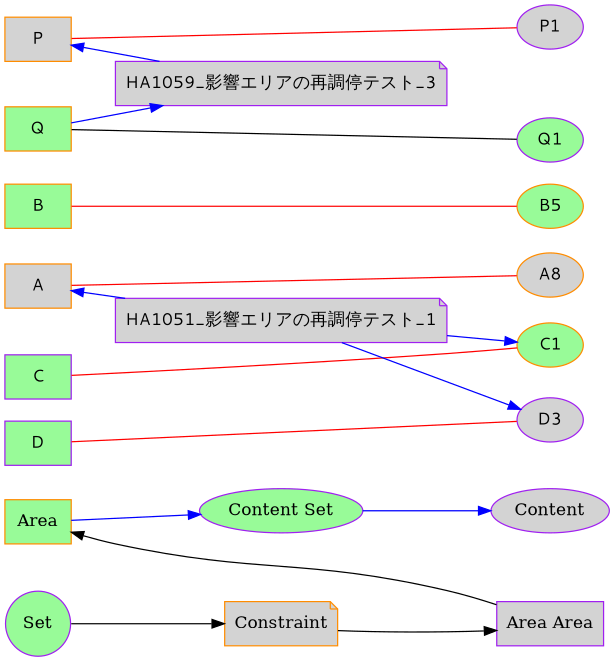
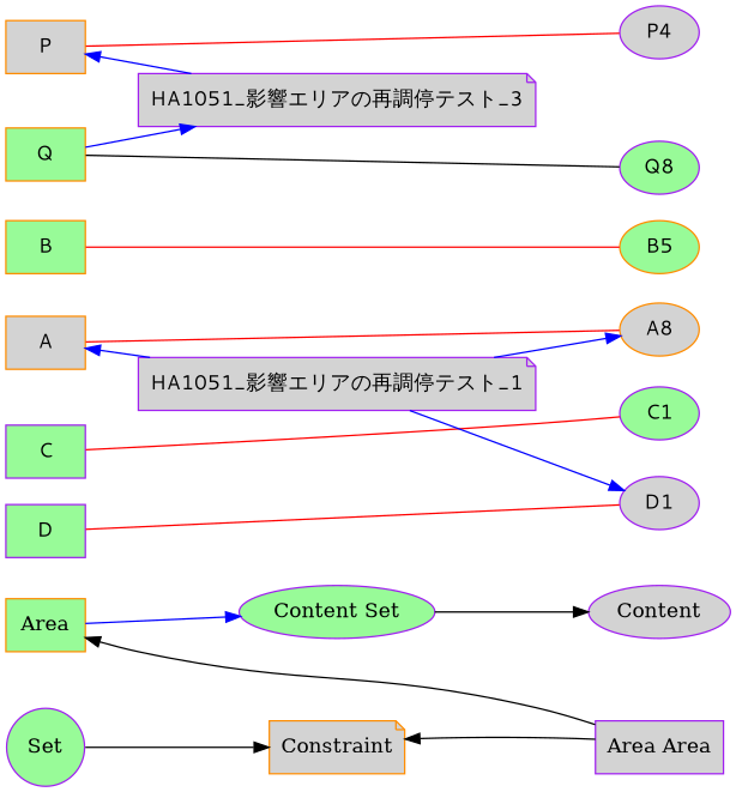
  digraph {
    clusterrank=global
    rankdir=LR
    node [color=purple fillcolor=palegreen shape=box style=filled fontname="Meiryo UI"]
    edge [color=blue]
    Area [color=darkorange fontname=""]
    n2 [color=darkorange fillcolor=lightgrey label=A]
    n3 [color=darkorange label=B]
    n4 [label=C]
    n5 [label=D]
    n6 [color=darkorange fillcolor=lightgrey label=P]
    n7 [color=darkorange label=Q]
    Content [fillcolor=lightgrey shape=ellipse fontname=""]
    n9 [color=darkorange fillcolor=lightgrey label=A8 shape=ellipse]
    n10 [color=darkorange label=B5 shape=ellipse]
-   n11 [color=darkorange label=C1 shape=ellipse]
-   n12 [fillcolor=lightgrey label=D3 shape=ellipse]
-   n13 [fillcolor=lightgrey label=P1 shape=ellipse]
-   n14 [label=Q1 shape=ellipse]
+   n11 [label=C1 shape=ellipse]
+   n12 [fillcolor=lightgrey label=D1 shape=ellipse]
+   n13 [fillcolor=lightgrey label=P4 shape=ellipse]
+   n14 [label=Q8 shape=ellipse]
    Constraint [color=darkorange fillcolor=lightgrey shape=note fontname=""]
    n16 [fillcolor=lightgrey label="HA1051_影響エリアの再調停テスト_1" shape=note]
-   n17 [fillcolor=lightgrey label="HA1059_影響エリアの再調停テスト_3" shape=note]
+   n17 [fillcolor=lightgrey label="HA1051_影響エリアの再調停テスト_3" shape=note]
    n18 [fillcolor=lightgrey label="Area Area" fontname=""]
    "Content Set" [shape=ellipse fontname=""]
    n20 [label=Set shape=circle fontname=""]
    subgraph sub_1 {
      rank=same
      Area
      n2
      n3
      n4
      n5
      n6
      n7
    }
    subgraph sub_2 {
      rank=same
      Content
      n9
      n10
      n11
      n12
      n13
      n14
    }
    subgraph sub_3 {
      rank=same
      Constraint
      n16
      n17
    }
    subgraph sub_4 {
      rank=same
      Constraint
    }
    subgraph sub_5 {
      rank=same
      Constraint
    }
    subgraph sub_6 {
      n18
    }
    subgraph sub_7 {
      "Content Set"
    }
    subgraph sub_8 {
      rank=same
      n20
    }
    Area -> "Content Set"
    n2 -> n9 [color=red dir=none]
    n3 -> n10 [color=red dir=none]
    n4 -> n11 [color=red dir=none]
    n5 -> n12 [color=red dir=none]
    n6 -> n13 [color=red dir=none]
    n7 -> n14 [color=black dir=none]
    n7 -> n17
-   Constraint -> n18 [color=""]
+   n18 -> Constraint [color=""]
    n16 -> n2
-   n16 -> n11
+   n16 -> n9
    n16 -> n12
    n17 -> n6
    n18 -> Area [color=""]
-   "Content Set" -> Content
+   "Content Set" -> Content [color=""]
    n20 -> Constraint [color=""]
  }
